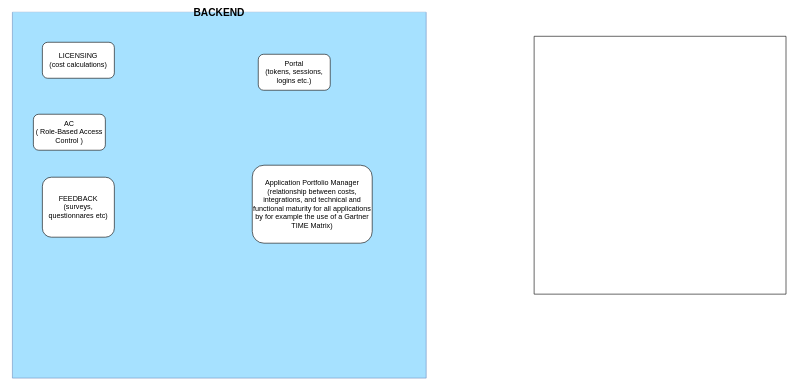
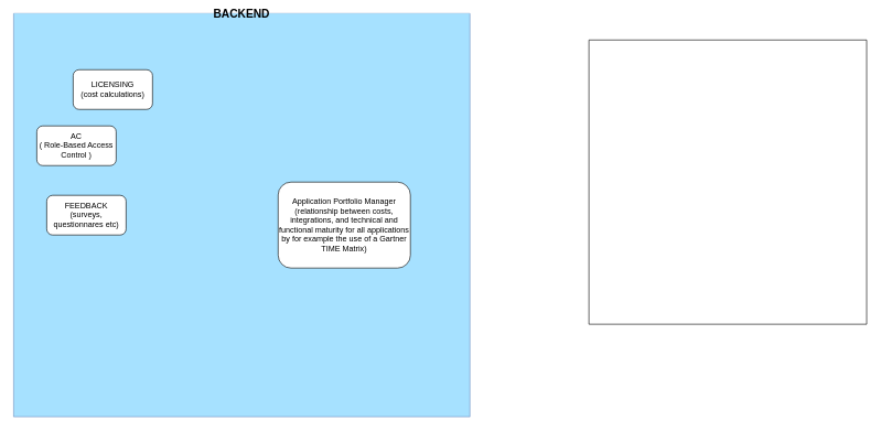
  <mxCell id="0" />
  <mxCell id="1" parent="0" />
  <mxCell id="2" value="" style="swimlane;startSize=0;" vertex="1" parent="1"><mxGeometry x="890" y="60" width="420" height="430" as="geometry" /></mxCell>
  <mxCell id="3" value="BACKEND" style="swimlane;startSize=0;fillColor=#dae8fc;strokeColor=#6C8EBF;glass=0;gradientColor=none;swimlaneFillColor=#A6E1FF;fontSize=17;" vertex="1" parent="1"><mxGeometry x="20" y="20" width="690" height="610" as="geometry" /></mxCell>
  <mxCell id="4" value="AC&lt;br&gt;( Role-Based Access Control )" style="rounded=1;whiteSpace=wrap;html=1;" vertex="1" parent="3"><mxGeometry x="35" y="170" width="120" height="60" as="geometry" /></mxCell>
  <mxCell id="5" value="Application Portfolio Manager&lt;br&gt;(relationship between costs, integrations, and technical and functional maturity for all applications by for example the use of a Gartner TIME Matrix)" style="rounded=1;whiteSpace=wrap;html=1;" vertex="1" parent="3"><mxGeometry x="400" y="255" width="200" height="130" as="geometry" /></mxCell>
- <mxCell id="6" value="LICENSING&lt;br&gt;(cost calculations)" style="rounded=1;whiteSpace=wrap;html=1;" vertex="1" parent="3"><mxGeometry x="50" y="50" width="120" height="60" as="geometry" /></mxCell>
- <mxCell id="7" value="FEEDBACK&lt;br&gt;(surveys, questionnares etc)" style="rounded=1;whiteSpace=wrap;html=1;" vertex="1" parent="3"><mxGeometry x="50" y="275" width="120" height="100" as="geometry" /></mxCell>
- <mxCell id="8" value="Portal&lt;br&gt;(tokens, sessions, logins etc.)" style="rounded=1;whiteSpace=wrap;html=1;" vertex="1" parent="3"><mxGeometry x="410" y="70" width="120" height="60" as="geometry" /></mxCell>
+ <mxCell id="6" value="LICENSING&lt;br&gt;(cost calculations)" style="rounded=1;whiteSpace=wrap;html=1;" vertex="1" parent="3"><mxGeometry x="90" y="85" width="120" height="60" as="geometry" /></mxCell>
+ <mxCell id="7" value="FEEDBACK&lt;br&gt;(surveys, questionnares etc)" style="rounded=1;whiteSpace=wrap;html=1;" vertex="1" parent="3"><mxGeometry x="50" y="275" width="120" height="60" as="geometry" /></mxCell>
